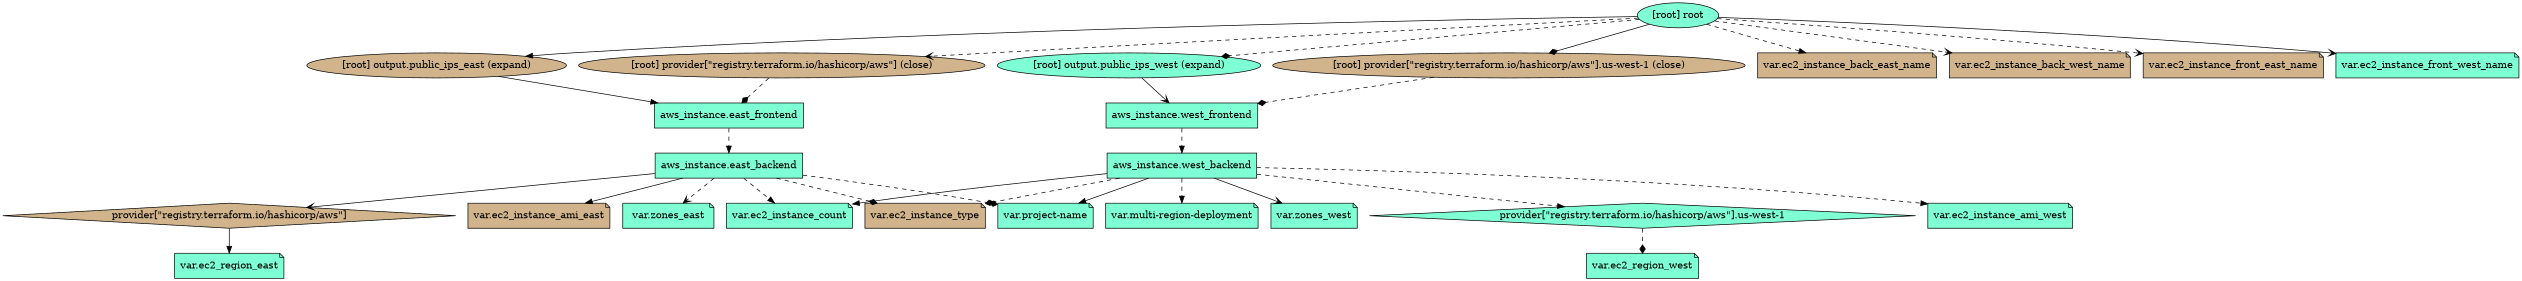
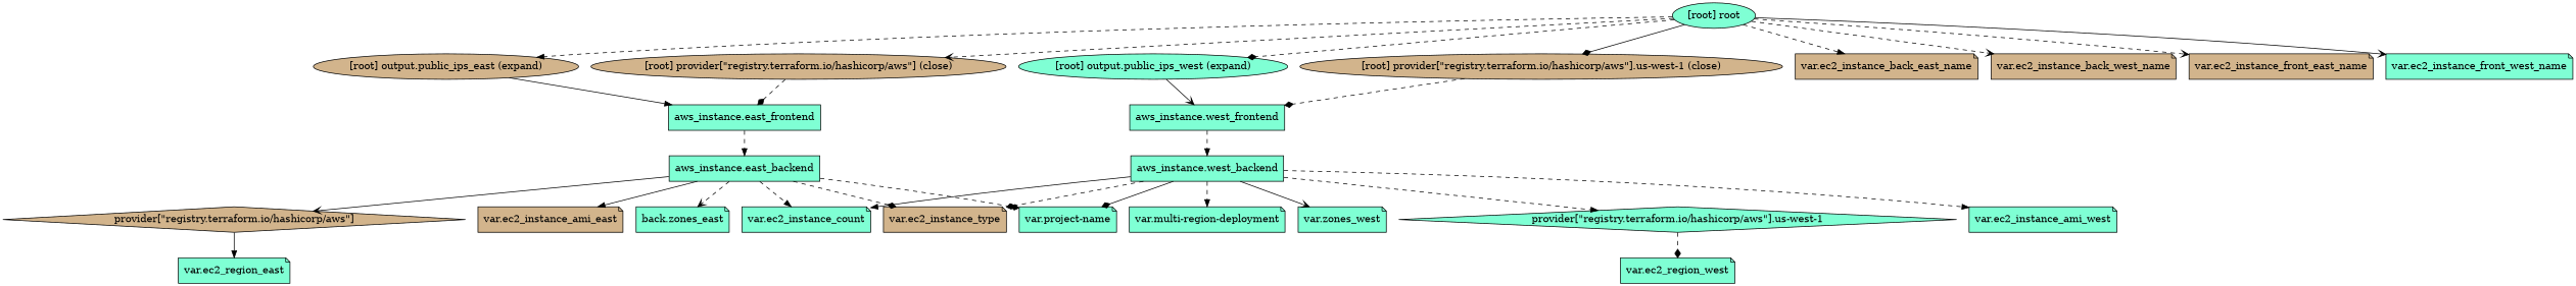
  digraph {
    compound=true
    newrank=true
    node [fillcolor=aquamarine shape=note style=filled]
    edge [arrowhead=normal style=dashed]
    n1 [label="aws_instance.east_backend" shape=box]
    n2 [fillcolor=tan label="provider[\"registry.terraform.io/hashicorp/aws\"]" shape=diamond]
    n3 [fillcolor=tan label="var.ec2_instance_ami_east"]
    n4 [label="var.ec2_instance_count"]
    n5 [fillcolor=tan label="var.ec2_instance_type"]
    n6 [label="var.project-name"]
-   n7 [label="var.zones_east"]
+   n7 [label="back.zones_east"]
    n8 [label="aws_instance.east_frontend" shape=box]
    n9 [label="aws_instance.west_backend" shape=box]
    n10 [label="provider[\"registry.terraform.io/hashicorp/aws\"].us-west-1" shape=diamond]
    n11 [label="var.ec2_instance_ami_west"]
    n12 [label="var.multi-region-deployment"]
    n13 [label="var.zones_west"]
    n14 [label="aws_instance.west_frontend" shape=box]
    n15 [label="var.ec2_region_east"]
    n16 [label="var.ec2_region_west"]
    n17 [fillcolor=tan label="var.ec2_instance_back_east_name"]
    n18 [fillcolor=tan label="var.ec2_instance_back_west_name"]
    n19 [fillcolor=tan label="var.ec2_instance_front_east_name"]
    n20 [label="var.ec2_instance_front_west_name"]
    "[root] output.public_ips_east (expand)" [fillcolor=tan shape=""]
    "[root] output.public_ips_west (expand)" [shape=""]
    "[root] provider[\"registry.terraform.io/hashicorp/aws\"] (close)" [fillcolor=tan shape=""]
    "[root] provider[\"registry.terraform.io/hashicorp/aws\"].us-west-1 (close)" [fillcolor=tan shape=""]
    "[root] root" [shape=""]
    subgraph sub_1 {
      n1
      n2
      n3
      n4
      n5
      n6
      n7
      n8
      n9
      n10
      n11
      n12
      n13
      n14
      n15
      n16
      n17
      n18
      n19
      n20
      "[root] output.public_ips_east (expand)"
      "[root] output.public_ips_west (expand)"
      "[root] provider[\"registry.terraform.io/hashicorp/aws\"] (close)"
      "[root] provider[\"registry.terraform.io/hashicorp/aws\"].us-west-1 (close)"
      "[root] root"
    }
    n1 -> n2 [arrowhead=vee style=solid]
    n1 -> n3 [style=solid]
    n1 -> n4
    n1 -> n5 [arrowhead=diamond]
    n1 -> n6 [arrowhead=diamond]
    n1 -> n7 [arrowhead=vee]
    n2 -> n15 [style=solid]
    n8 -> n1
    n9 -> n4 [style=solid]
    n9 -> n5 [arrowhead=diamond]
-   n9 -> n6 [style=solid]
+   n9 -> n6 [arrowhead=diamond style=solid]
    n9 -> n10
    n9 -> n11
    n9 -> n12
    n9 -> n13 [arrowhead=vee style=solid]
    n10 -> n16 [arrowhead=diamond]
    n14 -> n9
    "[root] output.public_ips_east (expand)" -> n8 [style=solid]
    "[root] output.public_ips_west (expand)" -> n14 [arrowhead=vee style=solid]
    "[root] provider[\"registry.terraform.io/hashicorp/aws\"] (close)" -> n8 [arrowhead=diamond]
    "[root] provider[\"registry.terraform.io/hashicorp/aws\"].us-west-1 (close)" -> n14 [arrowhead=diamond]
    "[root] root" -> n17
    "[root] root" -> n18 [arrowhead=vee]
    "[root] root" -> n19 [arrowhead=vee]
    "[root] root" -> n20 [arrowhead=vee style=solid]
-   "[root] root" -> "[root] output.public_ips_east (expand)" [style=solid]
+   "[root] root" -> "[root] output.public_ips_east (expand)"
    "[root] root" -> "[root] output.public_ips_west (expand)" [arrowhead=diamond]
    "[root] root" -> "[root] provider[\"registry.terraform.io/hashicorp/aws\"] (close)" [arrowhead=vee]
    "[root] root" -> "[root] provider[\"registry.terraform.io/hashicorp/aws\"].us-west-1 (close)" [arrowhead=diamond style=solid]
  }
